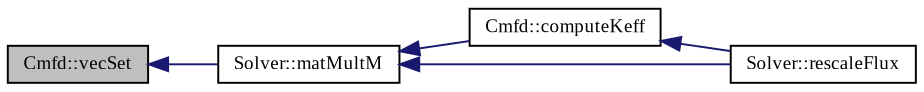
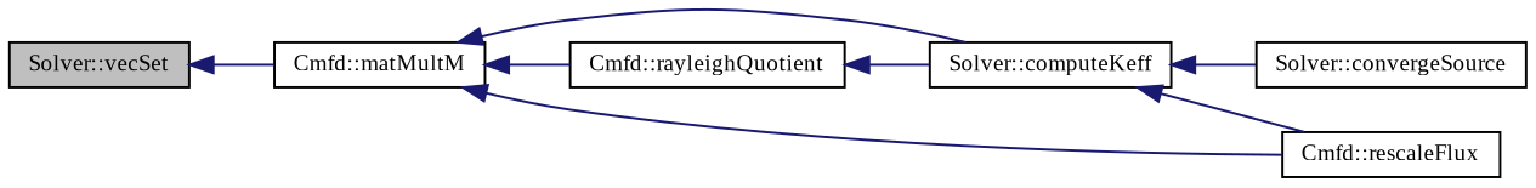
  digraph {
    fontname="Liberation Serif"
    rankdir=LR
    node [color=black fillcolor=white fontname="Liberation Serif" fontsize=10 shape=record style=filled]
    edge [color=midnightblue dir=back fontname="Liberation Serif" fontsize=10 labelfontname=Helvetica labelfontsize=10 style=solid]
-   n1 [fillcolor=grey75 fontcolor=black height=0.2 label="Cmfd::vecSet" width=0.4]
-   n2 [height=0.2 label="Solver::matMultM" width=0.4]
-   n3 [height=0.2 label="Cmfd::computeKeff" width=0.4]
-   n4 [height=0.2 label="Solver::rescaleFlux" width=0.4]
+   n1 [fillcolor=grey75 fontcolor=black height=0.2 label="Solver::vecSet" width=0.4]
+   n2 [height=0.2 label="Cmfd::matMultM" width=0.4]
+   n3 [height=0.2 label="Solver::computeKeff" width=0.4]
+   n4 [height=0.2 label="Cmfd::rescaleFlux" width=0.4]
+   n5 [height=0.2 label="Cmfd::rayleighQuotient" width=0.4]
+   n6 [height=0.2 label="Solver::convergeSource" width=0.4]
    n1 -> n2
    n2 -> n3
    n2 -> n4
+   n2 -> n5
    n3 -> n4
+   n3 -> n6
+   n5 -> n3
  }
